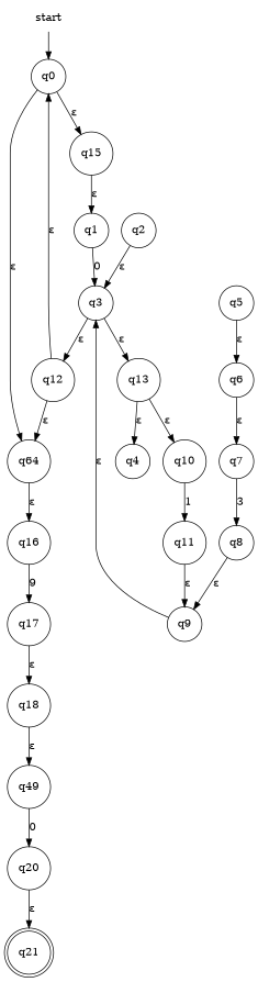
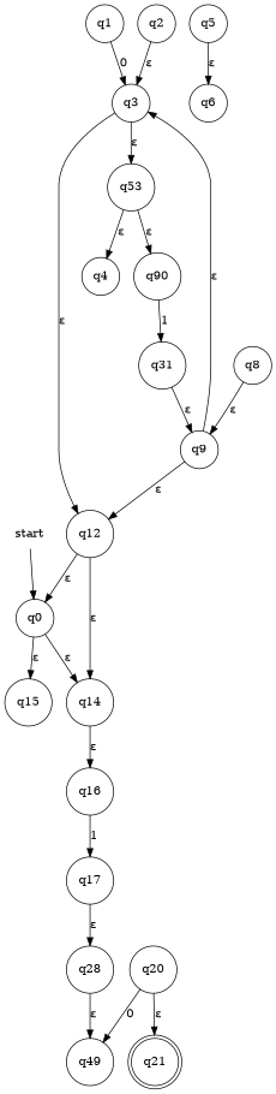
  digraph {
    node [shape=circle]
    start [shape=none]
    q0
-   q14 [label=q64]
+   q14
    q15
    q21 [shape=doublecircle]
    q16
    q1
    q17
    q3
    q2
    q12
-   q13
+   q13 [label=q53]
    q4
-   q10
-   q11
+   q10 [label=q90]
+   q11 [label=q31]
    q5
    q6
-   q7
    q8
    q9
-   q18
+   q18 [label=q28]
    n22 [label=q49]
    q20
    start -> q0
    q0 -> q14 [label="&epsilon;"]
    q0 -> q15 [label="&epsilon;"]
    q14 -> q16 [label="&epsilon;"]
-   q15 -> q1 [label="&epsilon;"]
-   q16 -> q17 [label=9]
+   q16 -> q17 [label=1]
    q1 -> q3 [label=0]
    q17 -> q18 [label="&epsilon;"]
    q3 -> q12 [label="&epsilon;"]
    q3 -> q13 [label="&epsilon;"]
    q2 -> q3 [label="&epsilon;"]
    q12 -> q0 [label="&epsilon;"]
    q12 -> q14 [label="&epsilon;"]
    q13 -> q4 [label="&epsilon;"]
    q13 -> q10 [label="&epsilon;"]
    q10 -> q11 [label=1]
    q11 -> q9 [label="&epsilon;"]
    q5 -> q6 [label="&epsilon;"]
-   q6 -> q7 [label="&epsilon;"]
-   q7 -> q8 [label=3]
    q8 -> q9 [label="&epsilon;"]
    q9 -> q3 [label="&epsilon;"]
+   q9 -> q12 [label="&epsilon;"]
    q18 -> n22 [label="&epsilon;"]
-   n22 -> q20 [label=0]
+   q20 -> n22 [label=0]
    q20 -> q21 [label="&epsilon;"]
  }
